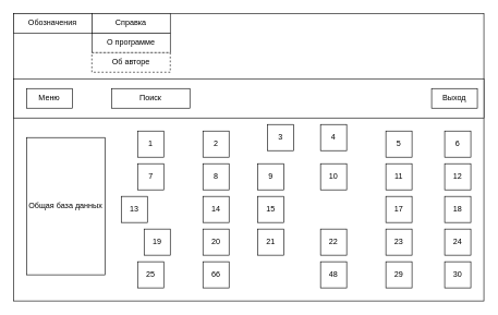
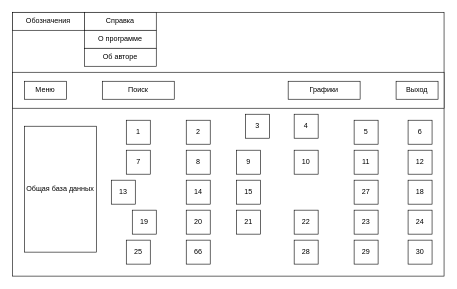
  <mxCell id="0" />
  <mxCell id="1" parent="0" />
  <mxCell id="2" value="" style="rounded=0;whiteSpace=wrap;html=1;" vertex="1" parent="1"><mxGeometry x="20" y="20" width="720" height="440" as="geometry" /></mxCell>
  <mxCell id="3" value="Обозначения" style="rounded=0;whiteSpace=wrap;html=1;" vertex="1" parent="1"><mxGeometry x="20" y="20" width="120" height="30" as="geometry" /></mxCell>
  <mxCell id="4" value="Справка" style="rounded=0;whiteSpace=wrap;html=1;" vertex="1" parent="1"><mxGeometry x="140" y="20" width="120" height="30" as="geometry" /></mxCell>
  <mxCell id="5" value="О программе" style="rounded=0;whiteSpace=wrap;html=1;" vertex="1" parent="1"><mxGeometry x="140" y="50" width="120" height="30" as="geometry" /></mxCell>
- <mxCell id="6" value="Об авторе" style="rounded=0;whiteSpace=wrap;html=1;dashed=1;" vertex="1" parent="1"><mxGeometry x="140" y="80" width="120" height="30" as="geometry" /></mxCell>
+ <mxCell id="6" value="Об авторе" style="rounded=0;whiteSpace=wrap;html=1;" vertex="1" parent="1"><mxGeometry x="140" y="80" width="120" height="30" as="geometry" /></mxCell>
  <mxCell id="7" value="" style="rounded=0;whiteSpace=wrap;html=1;" vertex="1" parent="1"><mxGeometry x="20" y="120" width="720" height="60" as="geometry" /></mxCell>
  <mxCell id="8" value="Поиск" style="rounded=0;whiteSpace=wrap;html=1;" vertex="1" parent="1"><mxGeometry x="170" y="135" width="120" height="30" as="geometry" /></mxCell>
+ <mxCell id="9" value="Графики" style="rounded=0;whiteSpace=wrap;html=1;" vertex="1" parent="1"><mxGeometry x="480" y="135" width="120" height="30" as="geometry" /></mxCell>
  <mxCell id="10" value="Выход" style="rounded=0;whiteSpace=wrap;html=1;" vertex="1" parent="1"><mxGeometry x="660" y="135" width="70" height="30" as="geometry" /></mxCell>
  <mxCell id="11" value="Меню" style="rounded=0;whiteSpace=wrap;html=1;" vertex="1" parent="1"><mxGeometry x="40" y="135" width="70" height="30" as="geometry" /></mxCell>
  <mxCell id="12" value="Общая база данных" style="rounded=0;whiteSpace=wrap;html=1;" vertex="1" parent="1"><mxGeometry x="40" y="210" width="120" height="210" as="geometry" /></mxCell>
  <mxCell id="13" value="30" style="rounded=0;whiteSpace=wrap;html=1;" vertex="1" parent="1"><mxGeometry x="680" y="400" width="40" height="40" as="geometry" /></mxCell>
  <mxCell id="14" value="24" style="rounded=0;whiteSpace=wrap;html=1;" vertex="1" parent="1"><mxGeometry x="680" y="350" width="40" height="40" as="geometry" /></mxCell>
  <mxCell id="15" value="18" style="rounded=0;whiteSpace=wrap;html=1;" vertex="1" parent="1"><mxGeometry x="680" y="300" width="40" height="40" as="geometry" /></mxCell>
  <mxCell id="16" value="12" style="rounded=0;whiteSpace=wrap;html=1;" vertex="1" parent="1"><mxGeometry x="680" y="250" width="40" height="40" as="geometry" /></mxCell>
  <mxCell id="17" value="6" style="rounded=0;whiteSpace=wrap;html=1;" vertex="1" parent="1"><mxGeometry x="680" y="200" width="40" height="40" as="geometry" /></mxCell>
  <mxCell id="18" value="29" style="rounded=0;whiteSpace=wrap;html=1;" vertex="1" parent="1"><mxGeometry x="590" y="400" width="40" height="40" as="geometry" /></mxCell>
  <mxCell id="19" value="23" style="rounded=0;whiteSpace=wrap;html=1;" vertex="1" parent="1"><mxGeometry x="590" y="350" width="40" height="40" as="geometry" /></mxCell>
- <mxCell id="20" value="17" style="rounded=0;whiteSpace=wrap;html=1;" vertex="1" parent="1"><mxGeometry x="590" y="300" width="40" height="40" as="geometry" /></mxCell>
+ <mxCell id="20" value="27" style="rounded=0;whiteSpace=wrap;html=1;" vertex="1" parent="1"><mxGeometry x="590" y="300" width="40" height="40" as="geometry" /></mxCell>
  <mxCell id="21" value="11" style="rounded=0;whiteSpace=wrap;html=1;" vertex="1" parent="1"><mxGeometry x="590" y="250" width="40" height="40" as="geometry" /></mxCell>
  <mxCell id="22" value="5" style="rounded=0;whiteSpace=wrap;html=1;" vertex="1" parent="1"><mxGeometry x="590" y="200" width="40" height="40" as="geometry" /></mxCell>
- <mxCell id="23" value="48" style="rounded=0;whiteSpace=wrap;html=1;" vertex="1" parent="1"><mxGeometry x="490" y="400" width="40" height="40" as="geometry" /></mxCell>
+ <mxCell id="23" value="28" style="rounded=0;whiteSpace=wrap;html=1;" vertex="1" parent="1"><mxGeometry x="490" y="400" width="40" height="40" as="geometry" /></mxCell>
  <mxCell id="24" value="22" style="rounded=0;whiteSpace=wrap;html=1;" vertex="1" parent="1"><mxGeometry x="490" y="350" width="40" height="40" as="geometry" /></mxCell>
  <mxCell id="25" value="10" style="rounded=0;whiteSpace=wrap;html=1;" vertex="1" parent="1"><mxGeometry x="490" y="250" width="40" height="40" as="geometry" /></mxCell>
  <mxCell id="26" value="4" style="rounded=0;whiteSpace=wrap;html=1;" vertex="1" parent="1"><mxGeometry x="490" y="190" width="40" height="40" as="geometry" /></mxCell>
  <mxCell id="27" value="21" style="rounded=0;whiteSpace=wrap;html=1;" vertex="1" parent="1"><mxGeometry x="394" y="350" width="40" height="40" as="geometry" /></mxCell>
  <mxCell id="28" value="15" style="rounded=0;whiteSpace=wrap;html=1;" vertex="1" parent="1"><mxGeometry x="394" y="300" width="40" height="40" as="geometry" /></mxCell>
  <mxCell id="29" value="9" style="rounded=0;whiteSpace=wrap;html=1;" vertex="1" parent="1"><mxGeometry x="394" y="250" width="40" height="40" as="geometry" /></mxCell>
  <mxCell id="30" value="3" style="rounded=0;whiteSpace=wrap;html=1;" vertex="1" parent="1"><mxGeometry x="409" y="190" width="40" height="40" as="geometry" /></mxCell>
  <mxCell id="31" value="66" style="rounded=0;whiteSpace=wrap;html=1;" vertex="1" parent="1"><mxGeometry x="310" y="400" width="40" height="40" as="geometry" /></mxCell>
  <mxCell id="32" value="20" style="rounded=0;whiteSpace=wrap;html=1;" vertex="1" parent="1"><mxGeometry x="310" y="350" width="40" height="40" as="geometry" /></mxCell>
  <mxCell id="33" value="14" style="rounded=0;whiteSpace=wrap;html=1;" vertex="1" parent="1"><mxGeometry x="310" y="300" width="40" height="40" as="geometry" /></mxCell>
  <mxCell id="34" value="8" style="rounded=0;whiteSpace=wrap;html=1;" vertex="1" parent="1"><mxGeometry x="310" y="250" width="40" height="40" as="geometry" /></mxCell>
  <mxCell id="35" value="2" style="rounded=0;whiteSpace=wrap;html=1;" vertex="1" parent="1"><mxGeometry x="310" y="200" width="40" height="40" as="geometry" /></mxCell>
  <mxCell id="36" value="25" style="rounded=0;whiteSpace=wrap;html=1;" vertex="1" parent="1"><mxGeometry x="210" y="400" width="40" height="40" as="geometry" /></mxCell>
  <mxCell id="37" value="19" style="rounded=0;whiteSpace=wrap;html=1;" vertex="1" parent="1"><mxGeometry x="220" y="350" width="40" height="40" as="geometry" /></mxCell>
  <mxCell id="38" value="13" style="rounded=0;whiteSpace=wrap;html=1;" vertex="1" parent="1"><mxGeometry x="185" y="300" width="40" height="40" as="geometry" /></mxCell>
  <mxCell id="39" value="" style="rounded=0;whiteSpace=wrap;html=1;" vertex="1" parent="1"><mxGeometry x="210" y="250" width="40" height="40" as="geometry" /></mxCell>
  <mxCell id="40" value="1" style="rounded=0;whiteSpace=wrap;html=1;" vertex="1" parent="1"><mxGeometry x="210" y="200" width="40" height="40" as="geometry" /></mxCell>
  <mxCell id="41" value="7" style="text;html=1;align=center;verticalAlign=middle;resizable=0;points=[];autosize=1;" vertex="1" parent="1"><mxGeometry x="220" y="260" width="20" height="20" as="geometry" /></mxCell>
